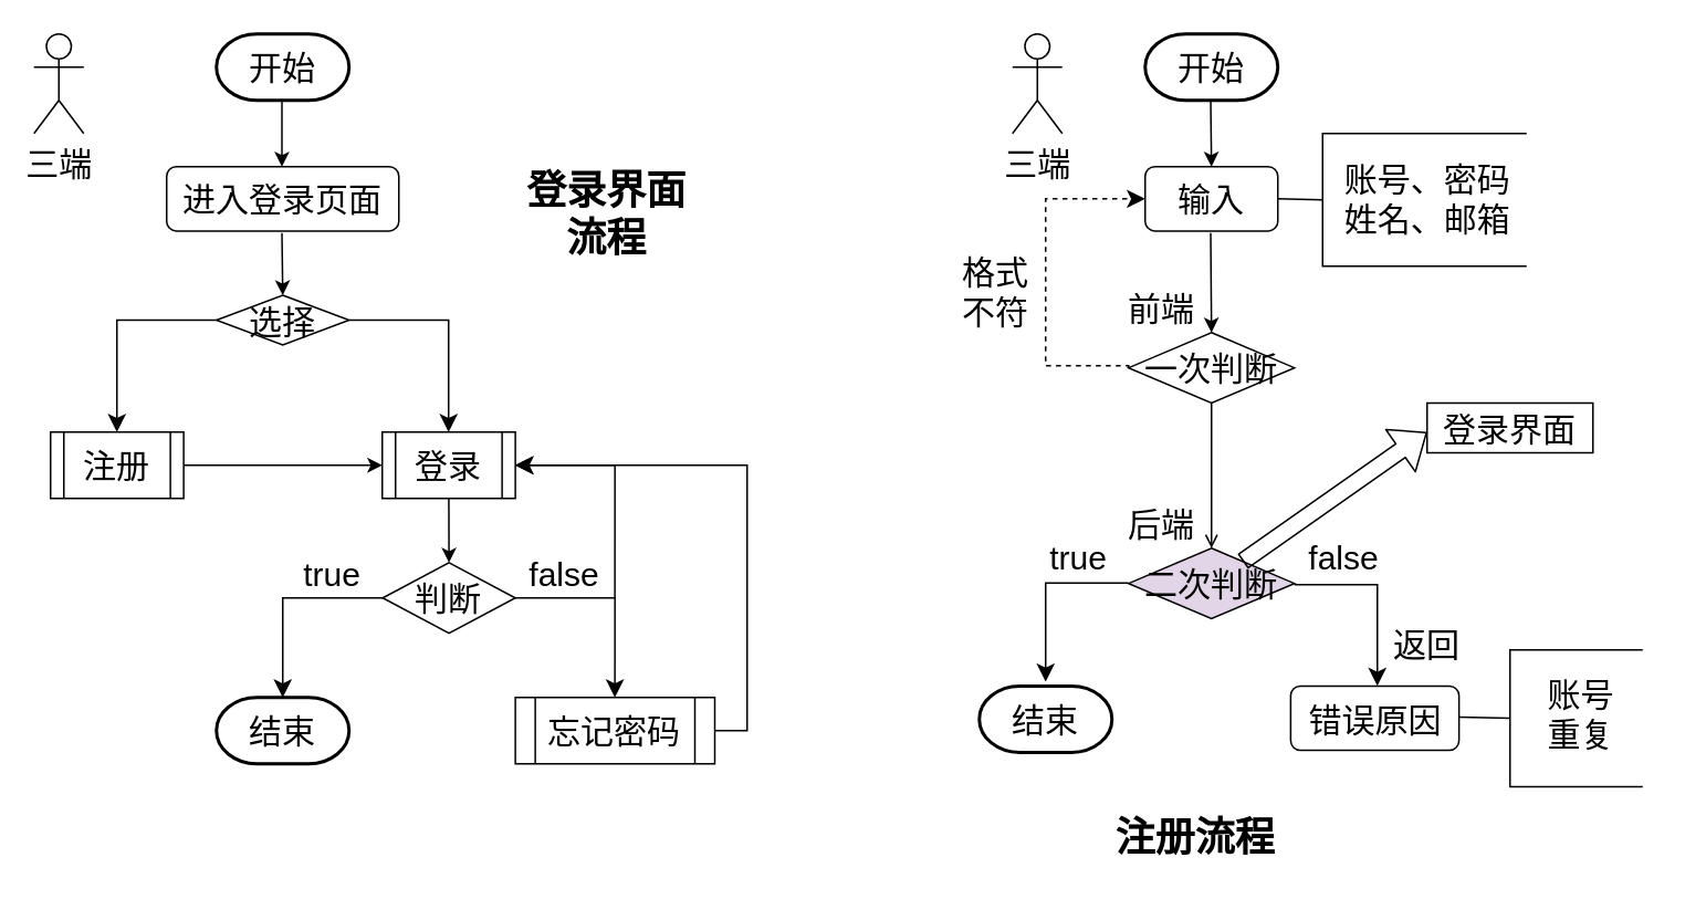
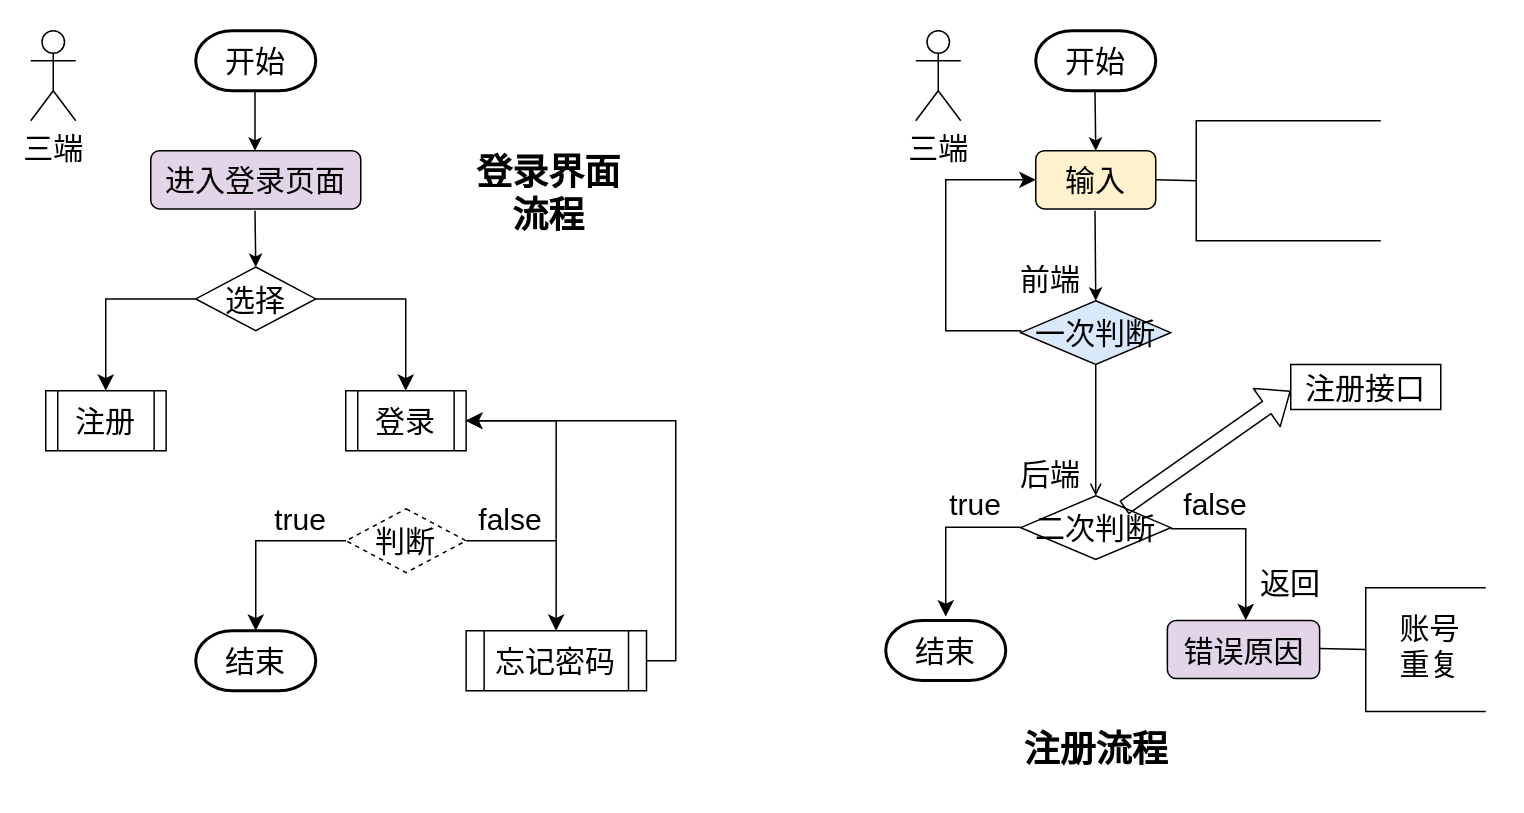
  <mxCell id="0" />
  <mxCell id="1" parent="0" />
  <mxCell id="2" value="&lt;font style=&quot;font-size: 20px;&quot;&gt;三端&lt;/font&gt;" style="shape=umlActor;verticalLabelPosition=bottom;verticalAlign=top;html=1;outlineConnect=0;" parent="1" vertex="1"><mxGeometry x="20" y="20" width="30" height="60" as="geometry" /></mxCell>
  <mxCell id="3" value="开始" style="strokeWidth=2;html=1;shape=mxgraph.flowchart.terminator;whiteSpace=wrap;fontSize=20;" parent="1" vertex="1"><mxGeometry x="130" y="20" width="80" height="40" as="geometry" /></mxCell>
  <mxCell id="4" value="" style="endArrow=classic;html=1;fontSize=20;exitX=0.5;exitY=1;exitDx=0;exitDy=0;exitPerimeter=0;strokeWidth=1;" parent="1" edge="1"><mxGeometry width="50" height="50" relative="1" as="geometry"><mxPoint x="169.5" y="60" as="sourcePoint" /><mxPoint x="169.5" y="100" as="targetPoint" /></mxGeometry></mxCell>
- <mxCell id="5" value="进入登录页面" style="rounded=1;whiteSpace=wrap;html=1;fontSize=20;" parent="1" vertex="1"><mxGeometry x="100" y="100" width="140" height="38.75" as="geometry" /></mxCell>
+ <mxCell id="5" value="进入登录页面" style="rounded=1;whiteSpace=wrap;html=1;fontSize=20;fillColor=#e1d5e7;" parent="1" vertex="1"><mxGeometry x="100" y="100" width="140" height="38.75" as="geometry" /></mxCell>
  <mxCell id="6" value="" style="endArrow=classic;html=1;fontSize=20;exitX=0.5;exitY=1;exitDx=0;exitDy=0;exitPerimeter=0;strokeWidth=1;entryX=0.5;entryY=0;entryDx=0;entryDy=0;" parent="1" target="7" edge="1"><mxGeometry width="50" height="50" relative="1" as="geometry"><mxPoint x="169.5" y="140" as="sourcePoint" /><mxPoint x="169.5" y="180" as="targetPoint" /></mxGeometry></mxCell>
- <mxCell id="7" value="选择" style="rhombus;whiteSpace=wrap;html=1;fontSize=20;" parent="1" vertex="1"><mxGeometry x="130" y="177.5" width="80" height="30" as="geometry" /></mxCell>
+ <mxCell id="7" value="选择" style="rhombus;whiteSpace=wrap;html=1;fontSize=20;" parent="1" vertex="1"><mxGeometry x="130" y="177.5" width="80" height="42.5" as="geometry" /></mxCell>
  <mxCell id="8" value="" style="edgeStyle=segmentEdgeStyle;endArrow=classic;html=1;curved=0;rounded=0;endSize=8;startSize=8;strokeWidth=1;fontSize=20;exitX=0;exitY=0.5;exitDx=0;exitDy=0;" parent="1" source="7" edge="1"><mxGeometry width="50" height="50" relative="1" as="geometry"><mxPoint x="110" y="200" as="sourcePoint" /><mxPoint x="70" y="260" as="targetPoint" /></mxGeometry></mxCell>
  <mxCell id="9" value="" style="edgeStyle=segmentEdgeStyle;endArrow=classic;html=1;curved=0;rounded=0;endSize=8;startSize=8;strokeWidth=1;fontSize=20;exitX=1;exitY=0.5;exitDx=0;exitDy=0;" parent="1" source="7" edge="1"><mxGeometry width="50" height="50" relative="1" as="geometry"><mxPoint x="230" y="180" as="sourcePoint" /><mxPoint x="270" y="260" as="targetPoint" /></mxGeometry></mxCell>
  <mxCell id="10" value="&lt;font style=&quot;font-size: 20px;&quot;&gt;注册&lt;/font&gt;" style="shape=process;whiteSpace=wrap;html=1;backgroundOutline=1;" parent="1" vertex="1"><mxGeometry x="30" y="260" width="80.25" height="40" as="geometry" /></mxCell>
  <mxCell id="11" value="&lt;font style=&quot;font-size: 20px;&quot;&gt;登录&lt;/font&gt;" style="shape=process;whiteSpace=wrap;html=1;backgroundOutline=1;" parent="1" vertex="1"><mxGeometry x="230" y="260" width="80.25" height="40" as="geometry" /></mxCell>
- <mxCell id="12" value="" style="endArrow=classic;html=1;strokeWidth=1;fontSize=20;exitX=1;exitY=0.5;exitDx=0;exitDy=0;entryX=0;entryY=0.5;entryDx=0;entryDy=0;" parent="1" source="10" target="11" edge="1"><mxGeometry width="50" height="50" relative="1" as="geometry"><mxPoint x="370" y="340" as="sourcePoint" /><mxPoint x="420" y="290" as="targetPoint" /></mxGeometry></mxCell>
- <mxCell id="13" value="" style="endArrow=classic;html=1;fontSize=20;strokeWidth=1;exitX=0.5;exitY=1;exitDx=0;exitDy=0;entryX=0.5;entryY=0;entryDx=0;entryDy=0;" parent="1" source="11" target="14" edge="1"><mxGeometry width="50" height="50" relative="1" as="geometry"><mxPoint x="280" y="310" as="sourcePoint" /><mxPoint x="270" y="340" as="targetPoint" /></mxGeometry></mxCell>
- <mxCell id="14" value="判断" style="rhombus;whiteSpace=wrap;html=1;fontSize=20;" parent="1" vertex="1"><mxGeometry x="230.25" y="338.75" width="80" height="42.5" as="geometry" /></mxCell>
+ <mxCell id="14" value="判断" style="rhombus;whiteSpace=wrap;html=1;fontSize=20;dashed=1;" parent="1" vertex="1"><mxGeometry x="230.25" y="338.75" width="80" height="42.5" as="geometry" /></mxCell>
  <mxCell id="15" value="" style="edgeStyle=segmentEdgeStyle;endArrow=classic;html=1;curved=0;rounded=0;endSize=8;startSize=8;strokeWidth=1;fontSize=20;exitX=0;exitY=0.5;exitDx=0;exitDy=0;" parent="1" source="14" edge="1"><mxGeometry width="50" height="50" relative="1" as="geometry"><mxPoint x="230" y="358.75" as="sourcePoint" /><mxPoint x="170" y="420" as="targetPoint" /></mxGeometry></mxCell>
  <mxCell id="16" value="" style="edgeStyle=segmentEdgeStyle;endArrow=classic;html=1;curved=0;rounded=0;endSize=8;startSize=8;strokeWidth=1;fontSize=20;exitX=1;exitY=0.5;exitDx=0;exitDy=0;" parent="1" source="14" edge="1"><mxGeometry width="50" height="50" relative="1" as="geometry"><mxPoint x="310.25" y="358.75" as="sourcePoint" /><mxPoint x="370.25" y="420" as="targetPoint" /></mxGeometry></mxCell>
  <mxCell id="17" value="true" style="text;html=1;strokeColor=none;fillColor=none;align=center;verticalAlign=middle;whiteSpace=wrap;rounded=0;fontSize=20;" parent="1" vertex="1"><mxGeometry x="170.25" y="330" width="60" height="30" as="geometry" /></mxCell>
  <mxCell id="18" value="false" style="text;html=1;strokeColor=none;fillColor=none;align=center;verticalAlign=middle;whiteSpace=wrap;rounded=0;fontSize=20;" parent="1" vertex="1"><mxGeometry x="310.25" y="330" width="60" height="30" as="geometry" /></mxCell>
  <mxCell id="19" value="结束" style="strokeWidth=2;html=1;shape=mxgraph.flowchart.terminator;whiteSpace=wrap;fontSize=20;" parent="1" vertex="1"><mxGeometry x="130" y="420" width="80" height="40" as="geometry" /></mxCell>
  <mxCell id="20" value="&lt;font style=&quot;font-size: 20px;&quot;&gt;忘记密码&lt;/font&gt;" style="shape=process;whiteSpace=wrap;html=1;backgroundOutline=1;" parent="1" vertex="1"><mxGeometry x="310.25" y="420" width="120.25" height="40" as="geometry" /></mxCell>
  <mxCell id="21" value="" style="edgeStyle=segmentEdgeStyle;endArrow=classic;html=1;curved=0;rounded=0;endSize=8;startSize=8;strokeWidth=1;fontSize=20;exitX=1;exitY=1;exitDx=0;exitDy=0;" parent="1" source="18" edge="1"><mxGeometry width="50" height="50" relative="1" as="geometry"><mxPoint x="410.25" y="330" as="sourcePoint" /><mxPoint x="310.25" y="280" as="targetPoint" /><Array as="points"><mxPoint x="370" y="280" /></Array></mxGeometry></mxCell>
  <mxCell id="22" value="" style="edgeStyle=elbowEdgeStyle;elbow=horizontal;endArrow=classic;html=1;curved=0;rounded=0;endSize=8;startSize=8;strokeWidth=1;fontSize=20;" parent="1" edge="1"><mxGeometry width="50" height="50" relative="1" as="geometry"><mxPoint x="430.5" y="440" as="sourcePoint" /><mxPoint x="310" y="280" as="targetPoint" /><Array as="points"><mxPoint x="450" y="360" /></Array></mxGeometry></mxCell>
  <mxCell id="23" value="登录界面&lt;br&gt;流程" style="text;strokeColor=none;fillColor=none;html=1;fontSize=24;fontStyle=1;verticalAlign=middle;align=center;" parent="1" vertex="1"><mxGeometry x="315.25" y="108.75" width="100" height="40" as="geometry" /></mxCell>
  <mxCell id="24" value="&lt;font style=&quot;font-size: 20px;&quot;&gt;三端&lt;/font&gt;" style="shape=umlActor;verticalLabelPosition=bottom;verticalAlign=top;html=1;outlineConnect=0;" parent="1" vertex="1"><mxGeometry x="610" y="20" width="30" height="60" as="geometry" /></mxCell>
  <mxCell id="25" value="开始" style="strokeWidth=2;html=1;shape=mxgraph.flowchart.terminator;whiteSpace=wrap;fontSize=20;" parent="1" vertex="1"><mxGeometry x="690" y="20" width="80" height="40" as="geometry" /></mxCell>
  <mxCell id="26" value="" style="endArrow=classic;html=1;fontSize=20;strokeWidth=1;" parent="1" edge="1"><mxGeometry width="50" height="50" relative="1" as="geometry"><mxPoint x="729.5" y="60" as="sourcePoint" /><mxPoint x="730" y="100" as="targetPoint" /></mxGeometry></mxCell>
- <mxCell id="27" value="输入" style="rounded=1;whiteSpace=wrap;html=1;fontSize=20;" parent="1" vertex="1"><mxGeometry x="690" y="100" width="80" height="38.75" as="geometry" /></mxCell>
+ <mxCell id="27" value="输入" style="rounded=1;whiteSpace=wrap;html=1;fontSize=20;fillColor=#fff2cc;" parent="1" vertex="1"><mxGeometry x="690" y="100" width="80" height="38.75" as="geometry" /></mxCell>
  <mxCell id="28" value="" style="endArrow=classic;html=1;fontSize=20;strokeWidth=1;" parent="1" edge="1"><mxGeometry width="50" height="50" relative="1" as="geometry"><mxPoint x="729.5" y="140" as="sourcePoint" /><mxPoint x="730" y="200" as="targetPoint" /></mxGeometry></mxCell>
- <mxCell id="29" value="二次判断" style="rhombus;whiteSpace=wrap;html=1;fontSize=20;fillColor=#e1d5e7;" parent="1" vertex="1"><mxGeometry x="680" y="330" width="100" height="42.5" as="geometry" /></mxCell>
+ <mxCell id="29" value="二次判断" style="rhombus;whiteSpace=wrap;html=1;fontSize=20;" parent="1" vertex="1"><mxGeometry x="680" y="330" width="100" height="42.5" as="geometry" /></mxCell>
  <mxCell id="30" value="" style="edgeStyle=segmentEdgeStyle;endArrow=classic;html=1;curved=0;rounded=0;endSize=8;startSize=8;strokeWidth=1;fontSize=20;" parent="1" edge="1"><mxGeometry width="50" height="50" relative="1" as="geometry"><mxPoint x="680" y="351" as="sourcePoint" /><mxPoint x="630" y="410.5" as="targetPoint" /></mxGeometry></mxCell>
  <mxCell id="31" value="" style="edgeStyle=segmentEdgeStyle;endArrow=classic;html=1;curved=0;rounded=0;endSize=8;startSize=8;strokeWidth=1;fontSize=20;" parent="1" edge="1"><mxGeometry width="50" height="50" relative="1" as="geometry"><mxPoint x="780" y="352" as="sourcePoint" /><mxPoint x="830" y="413" as="targetPoint" /><Array as="points"><mxPoint x="830" y="352" /></Array></mxGeometry></mxCell>
  <mxCell id="32" value="后端" style="text;html=1;strokeColor=none;fillColor=none;align=center;verticalAlign=middle;whiteSpace=wrap;rounded=0;fontSize=20;" parent="1" vertex="1"><mxGeometry x="670" y="300" width="60" height="30" as="geometry" /></mxCell>
  <mxCell id="33" value="" style="strokeWidth=1;html=1;shape=mxgraph.flowchart.annotation_1;align=left;pointerEvents=1;fontSize=20;" parent="1" vertex="1"><mxGeometry x="797" y="80" width="123" height="80" as="geometry" /></mxCell>
  <mxCell id="34" value="" style="endArrow=none;html=1;strokeWidth=1;fontSize=20;entryX=1;entryY=0.5;entryDx=0;entryDy=0;exitX=0;exitY=0.5;exitDx=0;exitDy=0;exitPerimeter=0;" parent="1" source="33" target="27" edge="1"><mxGeometry width="50" height="50" relative="1" as="geometry"><mxPoint x="510" y="320" as="sourcePoint" /><mxPoint x="560" y="270" as="targetPoint" /></mxGeometry></mxCell>
- <mxCell id="35" value="账号、密码&lt;br&gt;姓名、邮箱" style="text;html=1;strokeColor=none;fillColor=none;align=center;verticalAlign=middle;whiteSpace=wrap;rounded=0;strokeWidth=1;fontSize=20;" parent="1" vertex="1"><mxGeometry x="806.75" y="93.75" width="106.5" height="50" as="geometry" /></mxCell>
- <mxCell id="36" value="注册流程" style="text;strokeColor=none;fillColor=none;html=1;fontSize=24;fontStyle=1;verticalAlign=middle;align=center;" parent="1" vertex="1"><mxGeometry x="670" y="485" width="100" height="40" as="geometry" /></mxCell>
+ <mxCell id="36" value="注册流程" style="text;strokeColor=none;fillColor=none;html=1;fontSize=24;fontStyle=1;verticalAlign=middle;align=center;" parent="1" vertex="1"><mxGeometry x="680" y="480" width="100" height="40" as="geometry" /></mxCell>
  <mxCell id="37" value="true" style="text;html=1;strokeColor=none;fillColor=none;align=center;verticalAlign=middle;whiteSpace=wrap;rounded=0;fontSize=20;" parent="1" vertex="1"><mxGeometry x="620" y="320" width="60" height="30" as="geometry" /></mxCell>
  <mxCell id="38" value="false" style="text;html=1;strokeColor=none;fillColor=none;align=center;verticalAlign=middle;whiteSpace=wrap;rounded=0;fontSize=20;" parent="1" vertex="1"><mxGeometry x="780" y="320" width="60" height="30" as="geometry" /></mxCell>
  <mxCell id="39" value="结束" style="strokeWidth=2;html=1;shape=mxgraph.flowchart.terminator;whiteSpace=wrap;fontSize=20;" parent="1" vertex="1"><mxGeometry x="590" y="413.13" width="80" height="40" as="geometry" /></mxCell>
- <mxCell id="40" value="错误原因" style="rounded=1;whiteSpace=wrap;html=1;fontSize=20;" parent="1" vertex="1"><mxGeometry x="777.75" y="413.13" width="101.5" height="38.75" as="geometry" /></mxCell>
+ <mxCell id="40" value="错误原因" style="rounded=1;whiteSpace=wrap;html=1;fontSize=20;fillColor=#e1d5e7;" parent="1" vertex="1"><mxGeometry x="777.75" y="413.13" width="101.5" height="38.75" as="geometry" /></mxCell>
  <mxCell id="41" value="返回" style="text;html=1;strokeColor=none;fillColor=none;align=center;verticalAlign=middle;whiteSpace=wrap;rounded=0;fontSize=20;" parent="1" vertex="1"><mxGeometry x="830" y="372.5" width="60" height="30" as="geometry" /></mxCell>
  <mxCell id="42" value="" style="strokeWidth=1;html=1;shape=mxgraph.flowchart.annotation_1;align=left;pointerEvents=1;fontSize=20;" parent="1" vertex="1"><mxGeometry x="910" y="391.26" width="80" height="82.49" as="geometry" /></mxCell>
  <mxCell id="43" value="" style="endArrow=none;html=1;strokeWidth=1;fontSize=20;entryX=1;entryY=0.5;entryDx=0;entryDy=0;exitX=0;exitY=0.5;exitDx=0;exitDy=0;exitPerimeter=0;" parent="1" edge="1"><mxGeometry width="50" height="50" relative="1" as="geometry"><mxPoint x="910" y="432.505" as="sourcePoint" /><mxPoint x="879.25" y="431.885" as="targetPoint" /></mxGeometry></mxCell>
  <mxCell id="44" value="账号&lt;br&gt;重复" style="text;html=1;strokeColor=none;fillColor=none;align=center;verticalAlign=middle;whiteSpace=wrap;rounded=0;strokeWidth=1;fontSize=20;" parent="1" vertex="1"><mxGeometry x="913.25" y="402.5" width="80" height="55" as="geometry" /></mxCell>
- <mxCell id="45" value="一次判断" style="rhombus;whiteSpace=wrap;html=1;fontSize=20;" parent="1" vertex="1"><mxGeometry x="680" y="200" width="100" height="42.5" as="geometry" /></mxCell>
+ <mxCell id="45" value="一次判断" style="rhombus;whiteSpace=wrap;html=1;fontSize=20;fillColor=#dae8fc;" parent="1" vertex="1"><mxGeometry x="680" y="200" width="100" height="42.5" as="geometry" /></mxCell>
  <mxCell id="46" value="前端" style="text;html=1;strokeColor=none;fillColor=none;align=center;verticalAlign=middle;whiteSpace=wrap;rounded=0;fontSize=20;" parent="1" vertex="1"><mxGeometry x="670" y="170" width="60" height="30" as="geometry" /></mxCell>
- <mxCell id="47" value="" style="edgeStyle=segmentEdgeStyle;endArrow=classic;html=1;curved=0;rounded=0;endSize=8;startSize=8;strokeWidth=1;fontSize=20;entryX=0;entryY=0.5;entryDx=0;entryDy=0;exitX=0;exitY=0.5;exitDx=0;exitDy=0;dashed=1;" parent="1" source="45" target="27" edge="1"><mxGeometry width="50" height="50" relative="1" as="geometry"><mxPoint x="680" y="220" as="sourcePoint" /><mxPoint x="620" y="120" as="targetPoint" /><Array as="points"><mxPoint x="680" y="220" /><mxPoint x="630" y="220" /><mxPoint x="630" y="119" /></Array></mxGeometry></mxCell>
- <mxCell id="48" value="格式不符" style="text;html=1;strokeColor=none;fillColor=none;align=center;verticalAlign=middle;whiteSpace=wrap;rounded=0;fontSize=20;" parent="1" vertex="1"><mxGeometry x="570" y="160" width="60" height="30" as="geometry" /></mxCell>
+ <mxCell id="47" value="" style="edgeStyle=segmentEdgeStyle;endArrow=classic;html=1;curved=0;rounded=0;endSize=8;startSize=8;strokeWidth=1;fontSize=20;entryX=0;entryY=0.5;entryDx=0;entryDy=0;exitX=0;exitY=0.5;exitDx=0;exitDy=0;" parent="1" source="45" target="27" edge="1"><mxGeometry width="50" height="50" relative="1" as="geometry"><mxPoint x="680" y="220" as="sourcePoint" /><mxPoint x="620" y="120" as="targetPoint" /><Array as="points"><mxPoint x="680" y="220" /><mxPoint x="630" y="220" /><mxPoint x="630" y="119" /></Array></mxGeometry></mxCell>
  <mxCell id="49" value="" style="endArrow=open;html=1;fontSize=20;strokeWidth=1;exitX=0.5;exitY=1;exitDx=0;exitDy=0;entryX=0.5;entryY=0;entryDx=0;entryDy=0;" parent="1" source="45" target="29" edge="1"><mxGeometry width="50" height="50" relative="1" as="geometry"><mxPoint x="729" y="270" as="sourcePoint" /><mxPoint x="730" y="320" as="targetPoint" /></mxGeometry></mxCell>
  <mxCell id="50" value="" style="shape=flexArrow;endArrow=classic;html=1;" edge="1" parent="1" source="29"><mxGeometry width="50" height="50" relative="1" as="geometry"><mxPoint x="630" y="340" as="sourcePoint" /><mxPoint x="860" y="260" as="targetPoint" /></mxGeometry></mxCell>
- <mxCell id="51" value="&lt;font style=&quot;font-size: 20px;&quot;&gt;登录界面&lt;/font&gt;" style="rounded=0;whiteSpace=wrap;html=1;fillColor=none;" vertex="1" parent="1"><mxGeometry x="860" y="242.5" width="100" height="30" as="geometry" /></mxCell>
+ <mxCell id="51" value="&lt;font style=&quot;font-size: 20px;&quot;&gt;注册接口&lt;/font&gt;" style="rounded=0;whiteSpace=wrap;html=1;fillColor=none;" vertex="1" parent="1"><mxGeometry x="860" y="242.5" width="100" height="30" as="geometry" /></mxCell>
